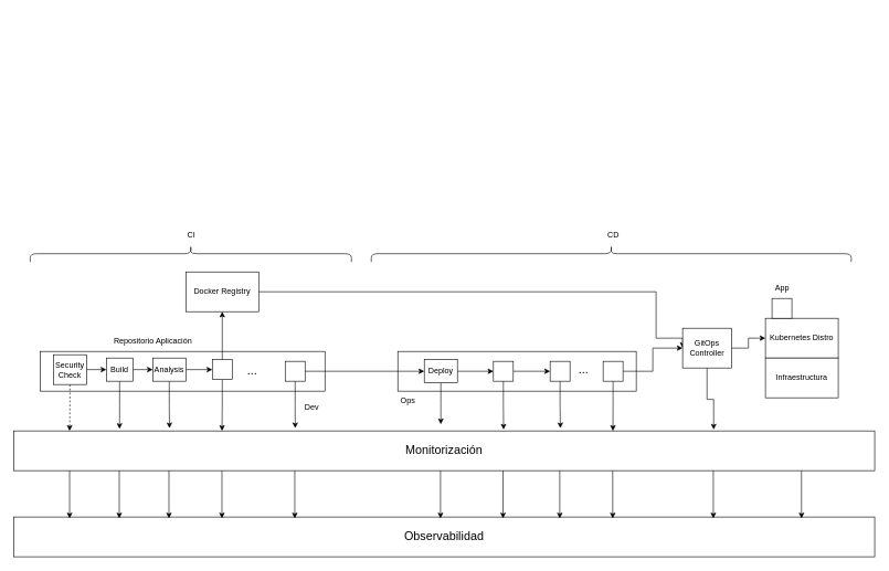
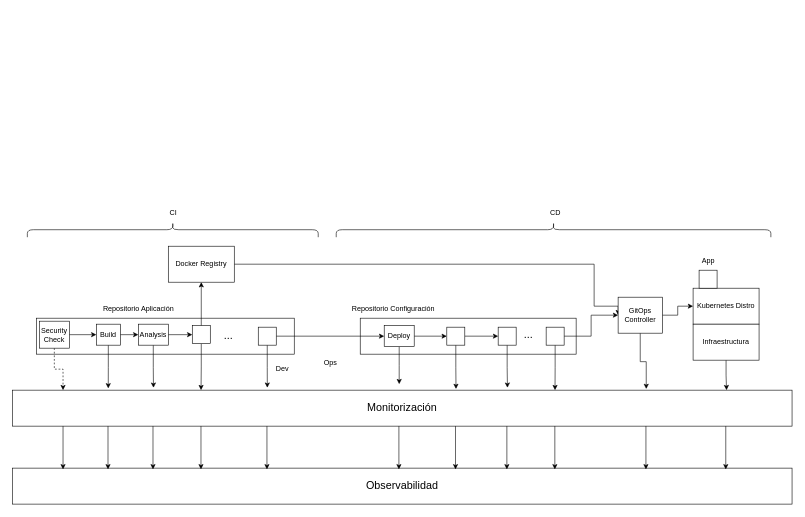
  <mxCell id="0" />
  <mxCell id="1" parent="0" />
  <mxCell id="2" value="" style="rounded=0;whiteSpace=wrap;html=1;" vertex="1" parent="1"><mxGeometry x="60" y="530" width="430" height="60" as="geometry" /></mxCell>
  <mxCell id="3" value="Dev" style="text;html=1;align=center;verticalAlign=middle;resizable=0;points=[];autosize=1;strokeColor=none;fillColor=none;" vertex="1" parent="1"><mxGeometry x="450" y="600" width="40" height="30" as="geometry" /></mxCell>
  <mxCell id="4" value="" style="rounded=0;whiteSpace=wrap;html=1;" vertex="1" parent="1"><mxGeometry x="600" y="530" width="360" height="60" as="geometry" /></mxCell>
  <mxCell id="5" style="edgeStyle=orthogonalEdgeStyle;rounded=0;orthogonalLoop=1;jettySize=auto;html=1;exitX=1;exitY=0.5;exitDx=0;exitDy=0;entryX=0;entryY=0.5;entryDx=0;entryDy=0;" edge="1" parent="1" source="7" target="10"><mxGeometry relative="1" as="geometry" /></mxCell>
  <mxCell id="6" style="edgeStyle=orthogonalEdgeStyle;rounded=0;orthogonalLoop=1;jettySize=auto;html=1;exitX=0.5;exitY=1;exitDx=0;exitDy=0;entryX=0.065;entryY=0;entryDx=0;entryDy=0;entryPerimeter=0;dashed=1;" edge="1" parent="1" source="7" target="27"><mxGeometry relative="1" as="geometry" /></mxCell>
- <mxCell id="7" value="Security Check" style="rounded=0;whiteSpace=wrap;html=1;" vertex="1" parent="1"><mxGeometry x="80" y="535" width="50" height="45" as="geometry" /></mxCell>
+ <mxCell id="7" value="Security Check" style="rounded=0;whiteSpace=wrap;html=1;" vertex="1" parent="1"><mxGeometry x="65" y="535" width="50" height="45" as="geometry" /></mxCell>
  <mxCell id="8" style="edgeStyle=orthogonalEdgeStyle;rounded=0;orthogonalLoop=1;jettySize=auto;html=1;exitX=1;exitY=0.5;exitDx=0;exitDy=0;entryX=0;entryY=0.5;entryDx=0;entryDy=0;" edge="1" parent="1" source="10" target="13"><mxGeometry relative="1" as="geometry" /></mxCell>
  <mxCell id="9" style="edgeStyle=orthogonalEdgeStyle;rounded=0;orthogonalLoop=1;jettySize=auto;html=1;exitX=0.5;exitY=1;exitDx=0;exitDy=0;entryX=0.123;entryY=-0.05;entryDx=0;entryDy=0;entryPerimeter=0;" edge="1" parent="1" source="10" target="27"><mxGeometry relative="1" as="geometry" /></mxCell>
  <mxCell id="10" value="Build" style="rounded=0;whiteSpace=wrap;html=1;" vertex="1" parent="1"><mxGeometry x="160" y="540" width="40" height="35" as="geometry" /></mxCell>
  <mxCell id="11" style="edgeStyle=orthogonalEdgeStyle;rounded=0;orthogonalLoop=1;jettySize=auto;html=1;exitX=1;exitY=0.5;exitDx=0;exitDy=0;entryX=0;entryY=0.5;entryDx=0;entryDy=0;" edge="1" parent="1" source="13" target="16"><mxGeometry relative="1" as="geometry" /></mxCell>
  <mxCell id="12" style="edgeStyle=orthogonalEdgeStyle;rounded=0;orthogonalLoop=1;jettySize=auto;html=1;exitX=0.5;exitY=1;exitDx=0;exitDy=0;entryX=0.181;entryY=-0.067;entryDx=0;entryDy=0;entryPerimeter=0;" edge="1" parent="1" source="13" target="27"><mxGeometry relative="1" as="geometry" /></mxCell>
  <mxCell id="13" value="Analysis" style="rounded=0;whiteSpace=wrap;html=1;" vertex="1" parent="1"><mxGeometry x="230" y="540" width="50" height="35" as="geometry" /></mxCell>
  <mxCell id="14" style="edgeStyle=orthogonalEdgeStyle;rounded=0;orthogonalLoop=1;jettySize=auto;html=1;exitX=0.5;exitY=0;exitDx=0;exitDy=0;entryX=0.5;entryY=1;entryDx=0;entryDy=0;" edge="1" parent="1" source="16" target="33"><mxGeometry relative="1" as="geometry" /></mxCell>
  <mxCell id="15" style="edgeStyle=orthogonalEdgeStyle;rounded=0;orthogonalLoop=1;jettySize=auto;html=1;exitX=0.5;exitY=1;exitDx=0;exitDy=0;entryX=0.242;entryY=0;entryDx=0;entryDy=0;entryPerimeter=0;" edge="1" parent="1" source="16" target="27"><mxGeometry relative="1" as="geometry" /></mxCell>
  <mxCell id="16" value="" style="rounded=0;whiteSpace=wrap;html=1;" vertex="1" parent="1"><mxGeometry x="320" y="542.5" width="30" height="30" as="geometry" /></mxCell>
  <mxCell id="17" value="&lt;font style=&quot;font-size: 18px;&quot;&gt;...&lt;/font&gt;" style="text;html=1;align=center;verticalAlign=middle;resizable=0;points=[];autosize=1;strokeColor=none;fillColor=none;" vertex="1" parent="1"><mxGeometry x="360" y="540" width="40" height="40" as="geometry" /></mxCell>
  <mxCell id="18" style="edgeStyle=orthogonalEdgeStyle;rounded=0;orthogonalLoop=1;jettySize=auto;html=1;exitX=1;exitY=0.5;exitDx=0;exitDy=0;entryX=0;entryY=0.5;entryDx=0;entryDy=0;" edge="1" parent="1" source="20" target="23"><mxGeometry relative="1" as="geometry" /></mxCell>
  <mxCell id="19" style="edgeStyle=orthogonalEdgeStyle;rounded=0;orthogonalLoop=1;jettySize=auto;html=1;exitX=0.5;exitY=1;exitDx=0;exitDy=0;entryX=0.327;entryY=-0.067;entryDx=0;entryDy=0;entryPerimeter=0;" edge="1" parent="1" source="20" target="27"><mxGeometry relative="1" as="geometry" /></mxCell>
  <mxCell id="20" value="" style="rounded=0;whiteSpace=wrap;html=1;" vertex="1" parent="1"><mxGeometry x="430" y="545" width="30" height="30" as="geometry" /></mxCell>
  <mxCell id="21" style="edgeStyle=orthogonalEdgeStyle;rounded=0;orthogonalLoop=1;jettySize=auto;html=1;exitX=1;exitY=0.5;exitDx=0;exitDy=0;entryX=0;entryY=0.5;entryDx=0;entryDy=0;" edge="1" parent="1" source="23" target="45"><mxGeometry relative="1" as="geometry" /></mxCell>
  <mxCell id="22" style="edgeStyle=orthogonalEdgeStyle;rounded=0;orthogonalLoop=1;jettySize=auto;html=1;exitX=0.5;exitY=1;exitDx=0;exitDy=0;" edge="1" parent="1" source="23"><mxGeometry relative="1" as="geometry"><mxPoint x="665" y="640" as="targetPoint" /></mxGeometry></mxCell>
  <mxCell id="23" value="Deploy" style="rounded=0;whiteSpace=wrap;html=1;" vertex="1" parent="1"><mxGeometry x="640" y="542.5" width="50" height="35" as="geometry" /></mxCell>
- <mxCell id="24" value="Ops" style="text;html=1;align=center;verticalAlign=middle;resizable=0;points=[];autosize=1;strokeColor=none;fillColor=none;" vertex="1" parent="1"><mxGeometry x="590" y="590" width="50" height="30" as="geometry" /></mxCell>
+ <mxCell id="24" value="Ops" style="text;html=1;align=center;verticalAlign=middle;resizable=0;points=[];autosize=1;strokeColor=none;fillColor=none;" vertex="1" parent="1"><mxGeometry x="525" y="590" width="50" height="30" as="geometry" /></mxCell>
  <mxCell id="25" value="Repositorio Aplicación" style="text;html=1;align=center;verticalAlign=middle;resizable=0;points=[];autosize=1;strokeColor=none;fillColor=none;" vertex="1" parent="1"><mxGeometry x="160" y="500" width="140" height="30" as="geometry" /></mxCell>
+ <mxCell id="26" value="Repositorio Configuración" style="text;html=1;align=center;verticalAlign=middle;resizable=0;points=[];autosize=1;strokeColor=none;fillColor=none;" vertex="1" parent="1"><mxGeometry x="575" y="500" width="160" height="30" as="geometry" /></mxCell>
  <mxCell id="27" value="&lt;font style=&quot;font-size: 18px;&quot;&gt;Monitorización&lt;/font&gt;" style="whiteSpace=wrap;html=1;" vertex="1" parent="1"><mxGeometry x="20" y="650" width="1300" height="60" as="geometry" /></mxCell>
  <mxCell id="28" value="&lt;font style=&quot;font-size: 18px;&quot;&gt;Observabilidad&lt;/font&gt;" style="whiteSpace=wrap;html=1;" vertex="1" parent="1"><mxGeometry x="20" y="780" width="1300" height="60" as="geometry" /></mxCell>
  <mxCell id="29" value="Kubernetes Distro" style="rounded=0;whiteSpace=wrap;html=1;" vertex="1" parent="1"><mxGeometry x="1155" y="480" width="110" height="60" as="geometry" /></mxCell>
  <mxCell id="30" value="" style="rounded=0;whiteSpace=wrap;html=1;" vertex="1" parent="1"><mxGeometry x="1165" y="450" width="30" height="30" as="geometry" /></mxCell>
  <mxCell id="31" value="App" style="text;html=1;align=center;verticalAlign=middle;resizable=0;points=[];autosize=1;strokeColor=none;fillColor=none;" vertex="1" parent="1"><mxGeometry x="1160" y="420" width="40" height="30" as="geometry" /></mxCell>
  <mxCell id="32" style="edgeStyle=orthogonalEdgeStyle;rounded=0;orthogonalLoop=1;jettySize=auto;html=1;exitX=1;exitY=0.5;exitDx=0;exitDy=0;entryX=0;entryY=0.5;entryDx=0;entryDy=0;" edge="1" parent="1" source="33" target="42"><mxGeometry relative="1" as="geometry"><Array as="points"><mxPoint x="990" y="440" /><mxPoint x="990" y="510" /></Array></mxGeometry></mxCell>
  <mxCell id="33" value="Docker Registry" style="rounded=0;whiteSpace=wrap;html=1;" vertex="1" parent="1"><mxGeometry x="280" y="410" width="110" height="60" as="geometry" /></mxCell>
+ <mxCell id="34" style="edgeStyle=orthogonalEdgeStyle;rounded=0;orthogonalLoop=1;jettySize=auto;html=1;exitX=0.5;exitY=1;exitDx=0;exitDy=0;entryX=0.916;entryY=0;entryDx=0;entryDy=0;entryPerimeter=0;" edge="1" parent="1" source="35" target="27"><mxGeometry relative="1" as="geometry" /></mxCell>
  <mxCell id="35" value="Infraestructura" style="rounded=0;whiteSpace=wrap;html=1;" vertex="1" parent="1"><mxGeometry x="1155" y="540" width="110" height="60" as="geometry" /></mxCell>
  <mxCell id="36" value="" style="shape=curlyBracket;whiteSpace=wrap;html=1;rounded=1;flipH=1;labelPosition=right;verticalLabelPosition=middle;align=left;verticalAlign=middle;rotation=-90;" vertex="1" parent="1"><mxGeometry x="275" y="140" width="25" height="485" as="geometry" /></mxCell>
  <mxCell id="37" value="CI" style="text;html=1;align=center;verticalAlign=middle;resizable=0;points=[];autosize=1;strokeColor=none;fillColor=none;" vertex="1" parent="1"><mxGeometry x="267.5" y="340" width="40" height="30" as="geometry" /></mxCell>
  <mxCell id="38" value="" style="shape=curlyBracket;whiteSpace=wrap;html=1;rounded=1;flipH=1;labelPosition=right;verticalLabelPosition=middle;align=left;verticalAlign=middle;rotation=-90;" vertex="1" parent="1"><mxGeometry x="909.85" y="20.16" width="25" height="724.68" as="geometry" /></mxCell>
  <mxCell id="39" value="CD" style="text;html=1;align=center;verticalAlign=middle;resizable=0;points=[];autosize=1;strokeColor=none;fillColor=none;" vertex="1" parent="1"><mxGeometry x="905" y="340" width="40" height="30" as="geometry" /></mxCell>
  <mxCell id="40" style="edgeStyle=orthogonalEdgeStyle;rounded=0;orthogonalLoop=1;jettySize=auto;html=1;exitX=1;exitY=0.5;exitDx=0;exitDy=0;entryX=0;entryY=0.5;entryDx=0;entryDy=0;" edge="1" parent="1" source="42" target="29"><mxGeometry relative="1" as="geometry" /></mxCell>
  <mxCell id="41" style="edgeStyle=orthogonalEdgeStyle;rounded=0;orthogonalLoop=1;jettySize=auto;html=1;exitX=0.5;exitY=1;exitDx=0;exitDy=0;entryX=0.813;entryY=-0.033;entryDx=0;entryDy=0;entryPerimeter=0;" edge="1" parent="1" source="42" target="27"><mxGeometry relative="1" as="geometry" /></mxCell>
  <mxCell id="42" value="GitOps Controller" style="rounded=0;whiteSpace=wrap;html=1;" vertex="1" parent="1"><mxGeometry x="1030" y="495" width="73.75" height="60" as="geometry" /></mxCell>
  <mxCell id="43" style="edgeStyle=orthogonalEdgeStyle;rounded=0;orthogonalLoop=1;jettySize=auto;html=1;exitX=1;exitY=0.5;exitDx=0;exitDy=0;entryX=0;entryY=0.5;entryDx=0;entryDy=0;" edge="1" parent="1" source="45" target="47"><mxGeometry relative="1" as="geometry" /></mxCell>
  <mxCell id="44" style="edgeStyle=orthogonalEdgeStyle;rounded=0;orthogonalLoop=1;jettySize=auto;html=1;exitX=0.5;exitY=1;exitDx=0;exitDy=0;entryX=0.569;entryY=-0.033;entryDx=0;entryDy=0;entryPerimeter=0;" edge="1" parent="1" source="45" target="27"><mxGeometry relative="1" as="geometry" /></mxCell>
  <mxCell id="45" value="" style="rounded=0;whiteSpace=wrap;html=1;" vertex="1" parent="1"><mxGeometry x="744.38" y="545" width="30" height="30" as="geometry" /></mxCell>
  <mxCell id="46" style="edgeStyle=orthogonalEdgeStyle;rounded=0;orthogonalLoop=1;jettySize=auto;html=1;exitX=0.5;exitY=1;exitDx=0;exitDy=0;entryX=0.635;entryY=-0.067;entryDx=0;entryDy=0;entryPerimeter=0;" edge="1" parent="1" source="47" target="27"><mxGeometry relative="1" as="geometry" /></mxCell>
  <mxCell id="47" value="" style="rounded=0;whiteSpace=wrap;html=1;" vertex="1" parent="1"><mxGeometry x="830" y="545" width="30" height="30" as="geometry" /></mxCell>
  <mxCell id="48" value="&lt;font style=&quot;font-size: 18px;&quot;&gt;...&lt;/font&gt;" style="text;html=1;align=center;verticalAlign=middle;resizable=0;points=[];autosize=1;strokeColor=none;fillColor=none;" vertex="1" parent="1"><mxGeometry x="860" y="537.5" width="40" height="40" as="geometry" /></mxCell>
  <mxCell id="49" style="edgeStyle=orthogonalEdgeStyle;rounded=0;orthogonalLoop=1;jettySize=auto;html=1;exitX=0.5;exitY=1;exitDx=0;exitDy=0;entryX=0.696;entryY=0;entryDx=0;entryDy=0;entryPerimeter=0;" edge="1" parent="1" source="51" target="27"><mxGeometry relative="1" as="geometry" /></mxCell>
  <mxCell id="50" style="edgeStyle=orthogonalEdgeStyle;rounded=0;orthogonalLoop=1;jettySize=auto;html=1;exitX=1;exitY=0.5;exitDx=0;exitDy=0;entryX=0;entryY=0.5;entryDx=0;entryDy=0;" edge="1" parent="1" source="51" target="42"><mxGeometry relative="1" as="geometry" /></mxCell>
  <mxCell id="51" value="" style="rounded=0;whiteSpace=wrap;html=1;" vertex="1" parent="1"><mxGeometry x="910" y="545" width="30" height="30" as="geometry" /></mxCell>
  <mxCell id="52" style="edgeStyle=orthogonalEdgeStyle;rounded=0;orthogonalLoop=1;jettySize=auto;html=1;exitX=0.5;exitY=1;exitDx=0;exitDy=0;entryX=0.123;entryY=-0.05;entryDx=0;entryDy=0;entryPerimeter=0;" edge="1" parent="1"><mxGeometry relative="1" as="geometry"><mxPoint x="104.5" y="710" as="sourcePoint" /><mxPoint x="104.5" y="782" as="targetPoint" /></mxGeometry></mxCell>
  <mxCell id="53" style="edgeStyle=orthogonalEdgeStyle;rounded=0;orthogonalLoop=1;jettySize=auto;html=1;exitX=0.5;exitY=1;exitDx=0;exitDy=0;entryX=0.123;entryY=-0.05;entryDx=0;entryDy=0;entryPerimeter=0;" edge="1" parent="1"><mxGeometry relative="1" as="geometry"><mxPoint x="179.5" y="710" as="sourcePoint" /><mxPoint x="179.5" y="782" as="targetPoint" /></mxGeometry></mxCell>
  <mxCell id="54" style="edgeStyle=orthogonalEdgeStyle;rounded=0;orthogonalLoop=1;jettySize=auto;html=1;exitX=0.5;exitY=1;exitDx=0;exitDy=0;entryX=0.123;entryY=-0.05;entryDx=0;entryDy=0;entryPerimeter=0;" edge="1" parent="1"><mxGeometry relative="1" as="geometry"><mxPoint x="254.5" y="710" as="sourcePoint" /><mxPoint x="254.5" y="782" as="targetPoint" /></mxGeometry></mxCell>
  <mxCell id="55" style="edgeStyle=orthogonalEdgeStyle;rounded=0;orthogonalLoop=1;jettySize=auto;html=1;exitX=0.5;exitY=1;exitDx=0;exitDy=0;entryX=0.123;entryY=-0.05;entryDx=0;entryDy=0;entryPerimeter=0;" edge="1" parent="1"><mxGeometry relative="1" as="geometry"><mxPoint x="334.5" y="710" as="sourcePoint" /><mxPoint x="334.5" y="782" as="targetPoint" /></mxGeometry></mxCell>
  <mxCell id="56" style="edgeStyle=orthogonalEdgeStyle;rounded=0;orthogonalLoop=1;jettySize=auto;html=1;exitX=0.5;exitY=1;exitDx=0;exitDy=0;entryX=0.123;entryY=-0.05;entryDx=0;entryDy=0;entryPerimeter=0;" edge="1" parent="1"><mxGeometry relative="1" as="geometry"><mxPoint x="444.5" y="710" as="sourcePoint" /><mxPoint x="444.5" y="782" as="targetPoint" /></mxGeometry></mxCell>
  <mxCell id="57" style="edgeStyle=orthogonalEdgeStyle;rounded=0;orthogonalLoop=1;jettySize=auto;html=1;exitX=0.5;exitY=1;exitDx=0;exitDy=0;entryX=0.123;entryY=-0.05;entryDx=0;entryDy=0;entryPerimeter=0;" edge="1" parent="1"><mxGeometry relative="1" as="geometry"><mxPoint x="664.5" y="710" as="sourcePoint" /><mxPoint x="664.5" y="782" as="targetPoint" /></mxGeometry></mxCell>
  <mxCell id="58" style="edgeStyle=orthogonalEdgeStyle;rounded=0;orthogonalLoop=1;jettySize=auto;html=1;exitX=0.5;exitY=1;exitDx=0;exitDy=0;entryX=0.123;entryY=-0.05;entryDx=0;entryDy=0;entryPerimeter=0;" edge="1" parent="1"><mxGeometry relative="1" as="geometry"><mxPoint x="758.88" y="710" as="sourcePoint" /><mxPoint x="758.88" y="782" as="targetPoint" /></mxGeometry></mxCell>
  <mxCell id="59" style="edgeStyle=orthogonalEdgeStyle;rounded=0;orthogonalLoop=1;jettySize=auto;html=1;exitX=0.5;exitY=1;exitDx=0;exitDy=0;entryX=0.123;entryY=-0.05;entryDx=0;entryDy=0;entryPerimeter=0;" edge="1" parent="1"><mxGeometry relative="1" as="geometry"><mxPoint x="844.5" y="710" as="sourcePoint" /><mxPoint x="844.5" y="782" as="targetPoint" /></mxGeometry></mxCell>
  <mxCell id="60" style="edgeStyle=orthogonalEdgeStyle;rounded=0;orthogonalLoop=1;jettySize=auto;html=1;exitX=0.5;exitY=1;exitDx=0;exitDy=0;entryX=0.123;entryY=-0.05;entryDx=0;entryDy=0;entryPerimeter=0;" edge="1" parent="1"><mxGeometry relative="1" as="geometry"><mxPoint x="924.5" y="710" as="sourcePoint" /><mxPoint x="924.5" y="782" as="targetPoint" /></mxGeometry></mxCell>
  <mxCell id="61" style="edgeStyle=orthogonalEdgeStyle;rounded=0;orthogonalLoop=1;jettySize=auto;html=1;exitX=0.5;exitY=1;exitDx=0;exitDy=0;entryX=0.123;entryY=-0.05;entryDx=0;entryDy=0;entryPerimeter=0;" edge="1" parent="1"><mxGeometry relative="1" as="geometry"><mxPoint x="1076.38" y="710" as="sourcePoint" /><mxPoint x="1076.38" y="782" as="targetPoint" /></mxGeometry></mxCell>
  <mxCell id="62" style="edgeStyle=orthogonalEdgeStyle;rounded=0;orthogonalLoop=1;jettySize=auto;html=1;exitX=0.5;exitY=1;exitDx=0;exitDy=0;entryX=0.123;entryY=-0.05;entryDx=0;entryDy=0;entryPerimeter=0;" edge="1" parent="1"><mxGeometry relative="1" as="geometry"><mxPoint x="1209.5" y="710" as="sourcePoint" /><mxPoint x="1209.5" y="782" as="targetPoint" /></mxGeometry></mxCell>
